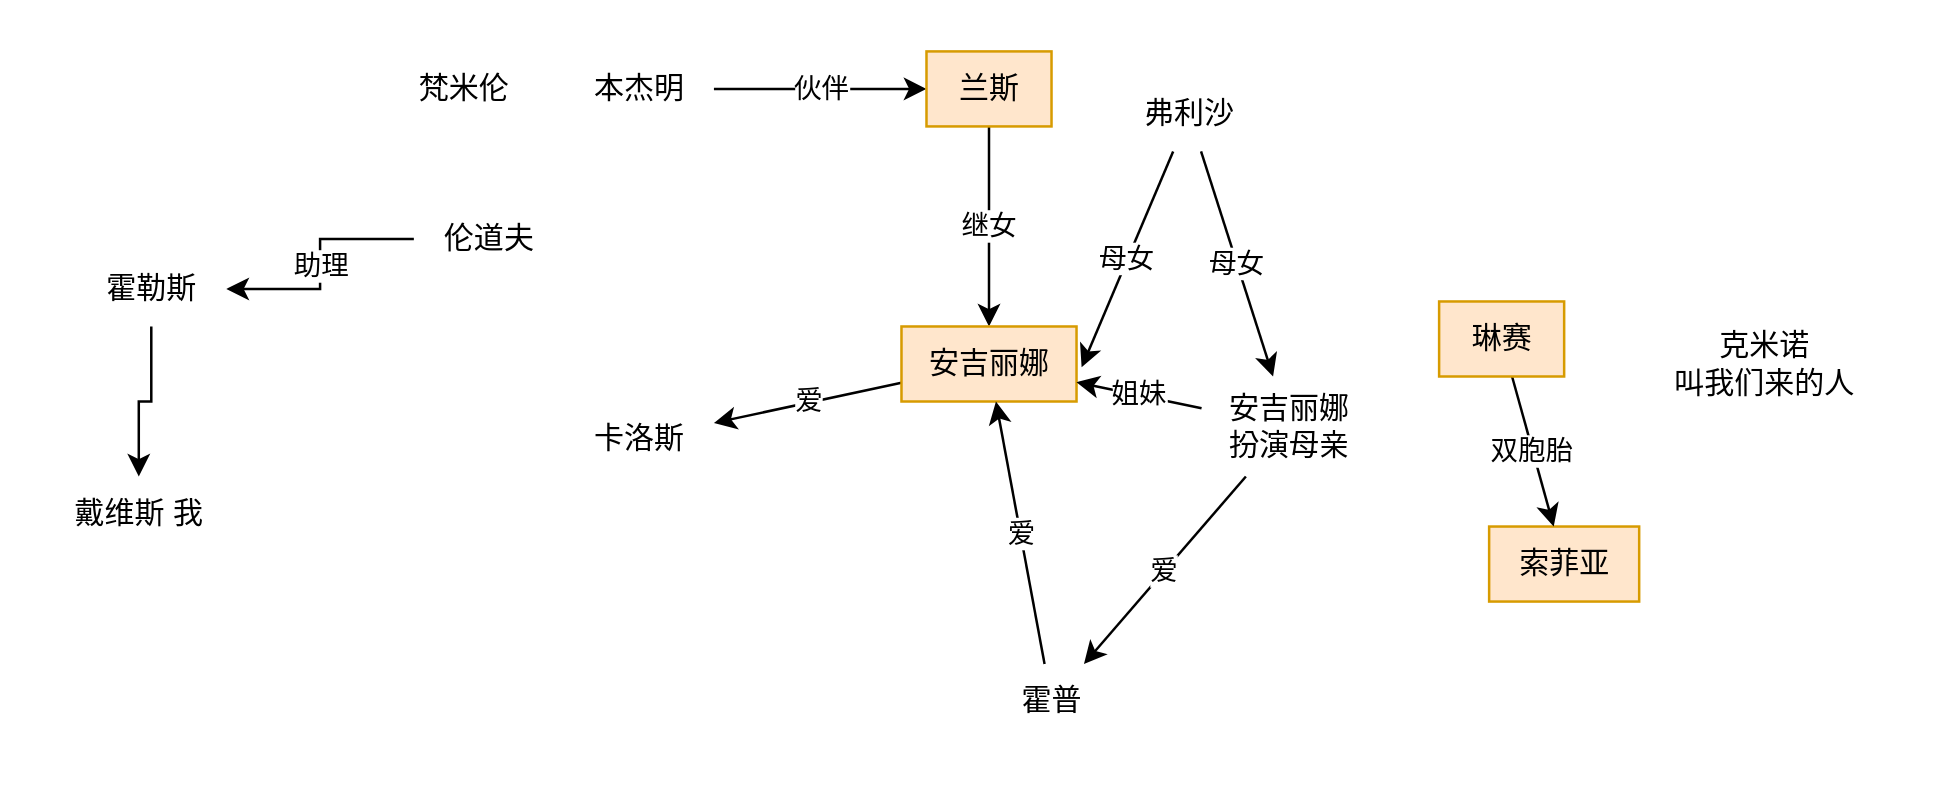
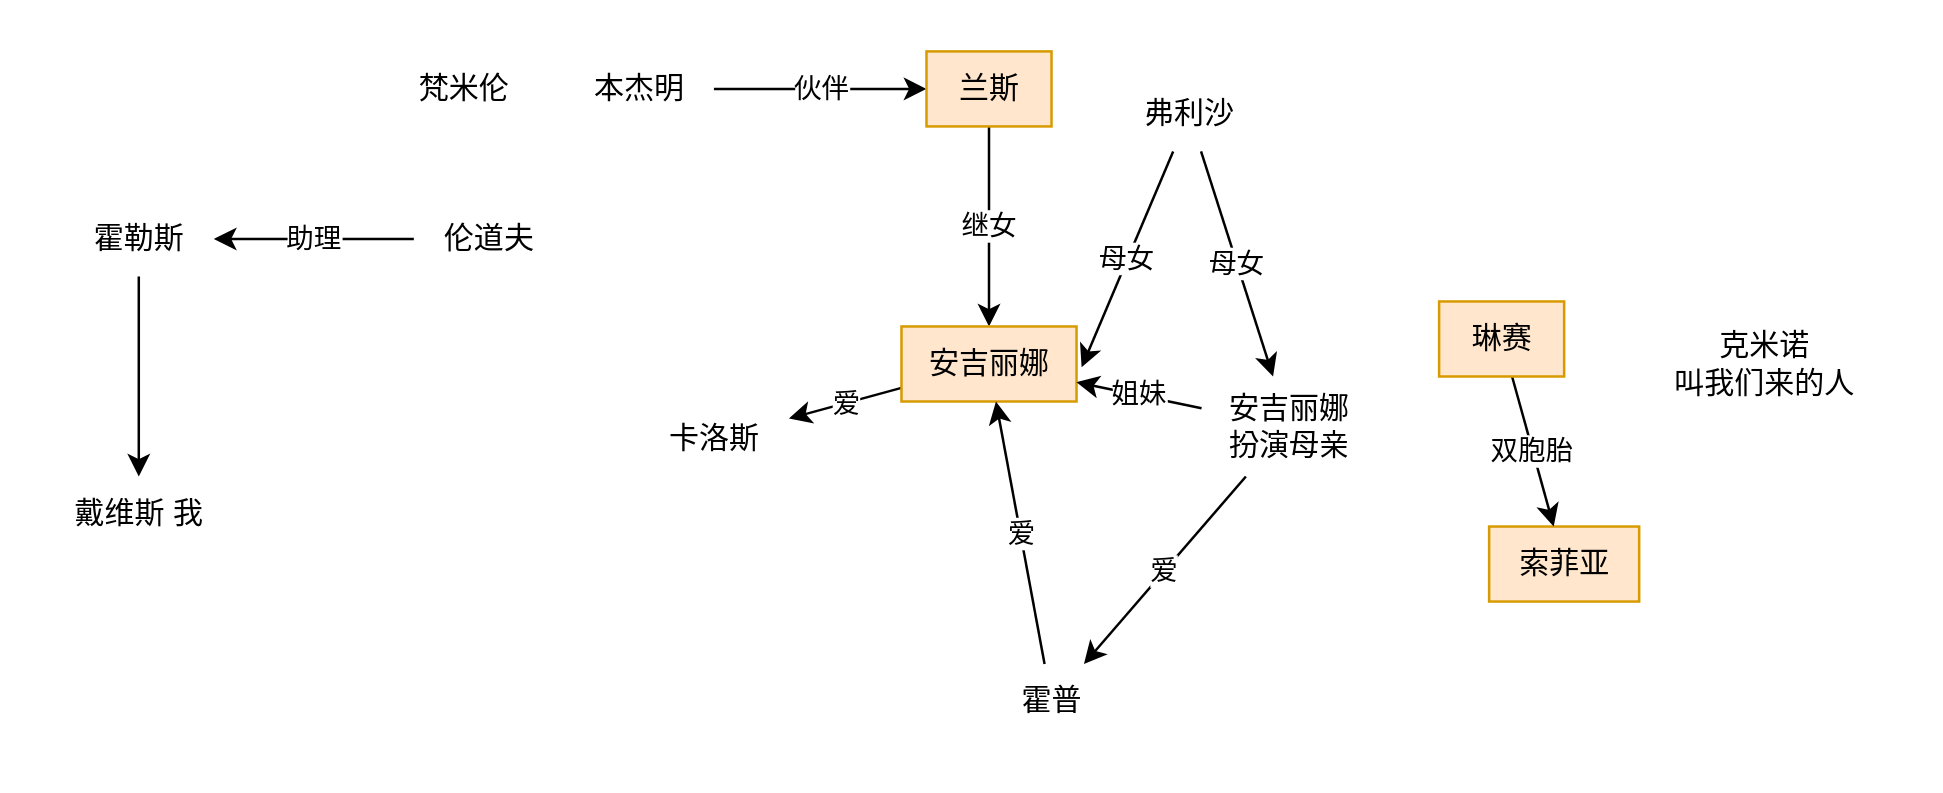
  <mxCell id="0" />
  <mxCell id="1" parent="0" />
  <mxCell id="2" value="梵米伦" style="text;html=1;align=center;verticalAlign=middle;resizable=0;points=[];autosize=1;strokeColor=none;fillColor=none;" parent="1" vertex="1"><mxGeometry x="155" y="20" width="60" height="30" as="geometry" /></mxCell>
  <mxCell id="3" value="伙伴" style="edgeStyle=orthogonalEdgeStyle;rounded=0;orthogonalLoop=1;jettySize=auto;html=1;" parent="1" source="4" target="6" edge="1"><mxGeometry relative="1" as="geometry" /></mxCell>
  <mxCell id="4" value="本杰明" style="text;html=1;align=center;verticalAlign=middle;resizable=0;points=[];autosize=1;strokeColor=none;fillColor=none;" parent="1" vertex="1"><mxGeometry x="225" y="20" width="60" height="30" as="geometry" /></mxCell>
  <mxCell id="5" value="继女" style="edgeStyle=orthogonalEdgeStyle;rounded=0;orthogonalLoop=1;jettySize=auto;html=1;" parent="1" source="6" target="13" edge="1"><mxGeometry relative="1" as="geometry" /></mxCell>
  <mxCell id="6" value="兰斯" style="text;html=1;align=center;verticalAlign=middle;resizable=0;points=[];autosize=1;strokeColor=#d79b00;fillColor=#ffe6cc;" parent="1" vertex="1"><mxGeometry x="370" y="20" width="50" height="30" as="geometry" /></mxCell>
  <mxCell id="7" value="助理" style="edgeStyle=orthogonalEdgeStyle;rounded=0;orthogonalLoop=1;jettySize=auto;html=1;" parent="1" source="8" target="10" edge="1"><mxGeometry relative="1" as="geometry" /></mxCell>
  <mxCell id="8" value="伦道夫" style="text;html=1;align=center;verticalAlign=middle;resizable=0;points=[];autosize=1;strokeColor=none;fillColor=none;" parent="1" vertex="1"><mxGeometry x="165" y="80" width="60" height="30" as="geometry" /></mxCell>
  <mxCell id="9" value="" style="edgeStyle=orthogonalEdgeStyle;rounded=0;orthogonalLoop=1;jettySize=auto;html=1;" parent="1" source="10" target="11" edge="1"><mxGeometry relative="1" as="geometry" /></mxCell>
- <mxCell id="10" value="霍勒斯" style="text;html=1;align=center;verticalAlign=middle;resizable=0;points=[];autosize=1;strokeColor=none;fillColor=none;" parent="1" vertex="1"><mxGeometry x="30" y="100" width="60" height="30" as="geometry" /></mxCell>
+ <mxCell id="10" value="霍勒斯" style="text;html=1;align=center;verticalAlign=middle;resizable=0;points=[];autosize=1;strokeColor=none;fillColor=none;" parent="1" vertex="1"><mxGeometry x="25" y="80" width="60" height="30" as="geometry" /></mxCell>
  <mxCell id="11" value="戴维斯 我" style="text;html=1;align=center;verticalAlign=middle;resizable=0;points=[];autosize=1;strokeColor=none;fillColor=none;" parent="1" vertex="1"><mxGeometry x="20" y="190" width="70" height="30" as="geometry" /></mxCell>
  <mxCell id="12" value="爱" style="rounded=0;orthogonalLoop=1;jettySize=auto;html=1;" parent="1" source="13" target="24" edge="1"><mxGeometry relative="1" as="geometry" /></mxCell>
  <mxCell id="13" value="安吉丽娜" style="text;html=1;align=center;verticalAlign=middle;resizable=0;points=[];autosize=1;strokeColor=#d79b00;fillColor=#ffe6cc;" parent="1" vertex="1"><mxGeometry x="360" y="130" width="70" height="30" as="geometry" /></mxCell>
  <mxCell id="14" value="索菲亚" style="text;html=1;align=center;verticalAlign=middle;resizable=0;points=[];autosize=1;strokeColor=#d79b00;fillColor=#ffe6cc;" parent="1" vertex="1"><mxGeometry x="595" y="210" width="60" height="30" as="geometry" /></mxCell>
  <mxCell id="15" value="双胞胎" style="edgeStyle=none;shape=connector;rounded=0;orthogonalLoop=1;jettySize=auto;html=1;labelBackgroundColor=default;strokeColor=default;fontFamily=Helvetica;fontSize=11;fontColor=default;endArrow=classic;" parent="1" source="16" target="14" edge="1"><mxGeometry relative="1" as="geometry" /></mxCell>
  <mxCell id="16" value="琳赛" style="text;html=1;align=center;verticalAlign=middle;resizable=0;points=[];autosize=1;strokeColor=#d79b00;fillColor=#ffe6cc;" parent="1" vertex="1"><mxGeometry x="575" y="120" width="50" height="30" as="geometry" /></mxCell>
  <mxCell id="17" value="克米诺&lt;br&gt;叫我们来的人" style="text;html=1;align=center;verticalAlign=middle;resizable=0;points=[];autosize=1;strokeColor=none;fillColor=none;" parent="1" vertex="1"><mxGeometry x="655" y="125" width="100" height="40" as="geometry" /></mxCell>
  <mxCell id="18" value="母女" style="rounded=0;orthogonalLoop=1;jettySize=auto;html=1;entryX=1.029;entryY=0.544;entryDx=0;entryDy=0;entryPerimeter=0;" parent="1" source="20" target="13" edge="1"><mxGeometry relative="1" as="geometry" /></mxCell>
  <mxCell id="19" value="母女" style="rounded=0;orthogonalLoop=1;jettySize=auto;html=1;" parent="1" source="20" target="23" edge="1"><mxGeometry relative="1" as="geometry" /></mxCell>
  <mxCell id="20" value="弗利沙" style="text;html=1;align=center;verticalAlign=middle;resizable=0;points=[];autosize=1;strokeColor=none;fillColor=none;" parent="1" vertex="1"><mxGeometry x="445" y="30" width="60" height="30" as="geometry" /></mxCell>
  <mxCell id="21" value="爱" style="rounded=0;orthogonalLoop=1;jettySize=auto;html=1;" parent="1" source="23" target="26" edge="1"><mxGeometry relative="1" as="geometry" /></mxCell>
  <mxCell id="22" value="姐妹" style="rounded=0;orthogonalLoop=1;jettySize=auto;html=1;" parent="1" source="23" target="13" edge="1"><mxGeometry relative="1" as="geometry" /></mxCell>
  <mxCell id="23" value="安吉丽娜&lt;br&gt;扮演母亲" style="text;html=1;align=center;verticalAlign=middle;resizable=0;points=[];autosize=1;strokeColor=none;fillColor=none;" parent="1" vertex="1"><mxGeometry x="480" y="150" width="70" height="40" as="geometry" /></mxCell>
- <mxCell id="24" value="卡洛斯" style="text;html=1;align=center;verticalAlign=middle;resizable=0;points=[];autosize=1;strokeColor=none;fillColor=none;" parent="1" vertex="1"><mxGeometry x="225" y="160" width="60" height="30" as="geometry" /></mxCell>
+ <mxCell id="24" value="卡洛斯" style="text;html=1;align=center;verticalAlign=middle;resizable=0;points=[];autosize=1;strokeColor=none;fillColor=none;" parent="1" vertex="1"><mxGeometry x="255" y="160" width="60" height="30" as="geometry" /></mxCell>
  <mxCell id="25" value="爱" style="rounded=0;orthogonalLoop=1;jettySize=auto;html=1;" parent="1" source="26" target="13" edge="1"><mxGeometry relative="1" as="geometry" /></mxCell>
  <mxCell id="26" value="霍普" style="text;html=1;align=center;verticalAlign=middle;resizable=0;points=[];autosize=1;strokeColor=none;fillColor=none;" parent="1" vertex="1"><mxGeometry x="395" y="265" width="50" height="30" as="geometry" /></mxCell>
